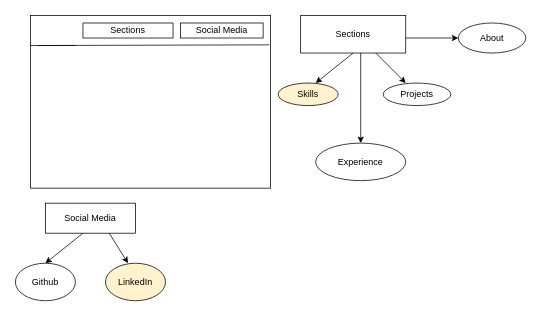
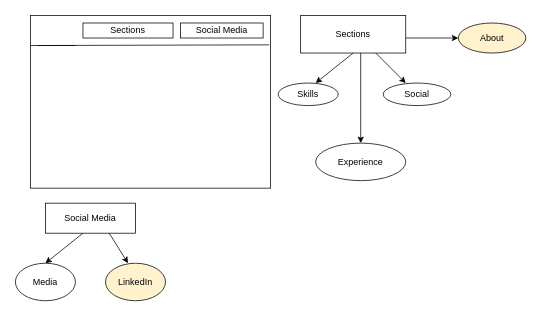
  <mxCell id="0" />
  <mxCell id="1" parent="0" />
  <mxCell id="2" value="" style="rounded=0;whiteSpace=wrap;html=1;" vertex="1" parent="1"><mxGeometry x="40" y="20" width="320" height="230" as="geometry" /></mxCell>
  <mxCell id="3" value="" style="endArrow=none;html=1;rounded=0;entryX=0.994;entryY=0.17;entryDx=0;entryDy=0;entryPerimeter=0;" edge="1" parent="1" target="2"><mxGeometry width="50" height="50" relative="1" as="geometry"><mxPoint x="50" y="60" as="sourcePoint" /><mxPoint x="100" y="10" as="targetPoint" /><Array as="points" /></mxGeometry></mxCell>
  <mxCell id="4" value="Social Media" style="rounded=0;whiteSpace=wrap;html=1;" vertex="1" parent="1"><mxGeometry x="240" y="30" width="110" height="20" as="geometry" /></mxCell>
  <mxCell id="5" value="Sections" style="rounded=0;whiteSpace=wrap;html=1;" vertex="1" parent="1"><mxGeometry x="110" y="30" width="120" height="20" as="geometry" /></mxCell>
  <mxCell id="6" value="Sections" style="rounded=0;whiteSpace=wrap;html=1;" vertex="1" parent="1"><mxGeometry x="400" y="20" width="140" height="50" as="geometry" /></mxCell>
  <mxCell id="7" value="" style="endArrow=classic;html=1;rounded=0;" edge="1" parent="1"><mxGeometry width="50" height="50" relative="1" as="geometry"><mxPoint x="540" y="50" as="sourcePoint" /><mxPoint x="610" y="50" as="targetPoint" /></mxGeometry></mxCell>
  <mxCell id="8" value="" style="endArrow=classic;html=1;rounded=0;" edge="1" parent="1"><mxGeometry width="50" height="50" relative="1" as="geometry"><mxPoint x="470" y="70" as="sourcePoint" /><mxPoint x="420" y="110" as="targetPoint" /></mxGeometry></mxCell>
  <mxCell id="9" value="" style="endArrow=classic;html=1;rounded=0;" edge="1" parent="1"><mxGeometry width="50" height="50" relative="1" as="geometry"><mxPoint x="500" y="70" as="sourcePoint" /><mxPoint x="540" y="110" as="targetPoint" /></mxGeometry></mxCell>
- <mxCell id="10" value="Skills" style="ellipse;whiteSpace=wrap;html=1;fillColor=#fff2cc;" vertex="1" parent="1"><mxGeometry x="370" y="110" width="80" height="30" as="geometry" /></mxCell>
- <mxCell id="11" value="Projects" style="ellipse;whiteSpace=wrap;html=1;" vertex="1" parent="1"><mxGeometry x="510" y="110" width="90" height="30" as="geometry" /></mxCell>
- <mxCell id="12" value="About" style="ellipse;whiteSpace=wrap;html=1;" vertex="1" parent="1"><mxGeometry x="610" y="30" width="90" height="40" as="geometry" /></mxCell>
+ <mxCell id="10" value="Skills" style="ellipse;whiteSpace=wrap;html=1;" vertex="1" parent="1"><mxGeometry x="370" y="110" width="80" height="30" as="geometry" /></mxCell>
+ <mxCell id="11" value="Social" style="ellipse;whiteSpace=wrap;html=1;" vertex="1" parent="1"><mxGeometry x="510" y="110" width="90" height="30" as="geometry" /></mxCell>
+ <mxCell id="12" value="About" style="ellipse;whiteSpace=wrap;html=1;fillColor=#fff2cc;" vertex="1" parent="1"><mxGeometry x="610" y="30" width="90" height="40" as="geometry" /></mxCell>
  <mxCell id="13" value="Experience" style="ellipse;whiteSpace=wrap;html=1;" vertex="1" parent="1"><mxGeometry x="420" y="190" width="120" height="50" as="geometry" /></mxCell>
  <mxCell id="14" value="" style="endArrow=classic;html=1;rounded=0;entryX=0.5;entryY=0;entryDx=0;entryDy=0;" edge="1" parent="1" target="13"><mxGeometry width="50" height="50" relative="1" as="geometry"><mxPoint x="480" y="70" as="sourcePoint" /><mxPoint x="520" y="110" as="targetPoint" /></mxGeometry></mxCell>
  <mxCell id="15" value="Social Media" style="rounded=0;whiteSpace=wrap;html=1;" vertex="1" parent="1"><mxGeometry x="60" y="270" width="120" height="40" as="geometry" /></mxCell>
  <mxCell id="16" value="" style="endArrow=classic;html=1;rounded=0;" edge="1" parent="1"><mxGeometry width="50" height="50" relative="1" as="geometry"><mxPoint x="110" y="310" as="sourcePoint" /><mxPoint x="60" y="350" as="targetPoint" /></mxGeometry></mxCell>
  <mxCell id="17" value="" style="endArrow=classic;html=1;rounded=0;" edge="1" parent="1"><mxGeometry width="50" height="50" relative="1" as="geometry"><mxPoint x="145" y="310" as="sourcePoint" /><mxPoint x="170" y="350" as="targetPoint" /></mxGeometry></mxCell>
- <mxCell id="18" value="Github" style="ellipse;whiteSpace=wrap;html=1;" vertex="1" parent="1"><mxGeometry x="20" y="350" width="80" height="50" as="geometry" /></mxCell>
+ <mxCell id="18" value="Media" style="ellipse;whiteSpace=wrap;html=1;" vertex="1" parent="1"><mxGeometry x="20" y="350" width="80" height="50" as="geometry" /></mxCell>
  <mxCell id="19" value="LinkedIn" style="ellipse;whiteSpace=wrap;html=1;fillColor=#fff2cc;" vertex="1" parent="1"><mxGeometry x="140" y="350" width="80" height="50" as="geometry" /></mxCell>
  <mxCell id="20" value="" style="endArrow=none;html=1;rounded=0;" edge="1" parent="1"><mxGeometry width="50" height="50" relative="1" as="geometry"><mxPoint x="40" y="60" as="sourcePoint" /><mxPoint x="100" y="60" as="targetPoint" /></mxGeometry></mxCell>
